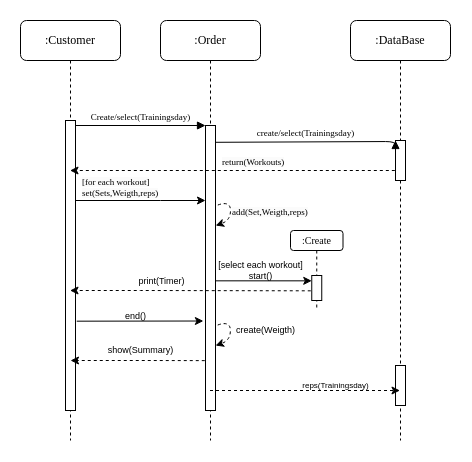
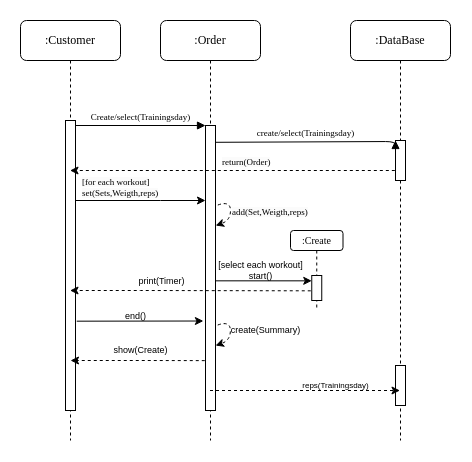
  <mxCell id="0" />
  <mxCell id="1" parent="0" />
  <mxCell id="2" value=":Order" style="shape=umlLifeline;perimeter=lifelinePerimeter;whiteSpace=wrap;html=1;container=1;collapsible=0;recursiveResize=0;outlineConnect=0;rounded=1;shadow=0;comic=0;labelBackgroundColor=none;strokeWidth=1;fontFamily=Verdana;fontSize=12;align=center;" parent="1" vertex="1"><mxGeometry x="160" y="20" width="100" height="420" as="geometry" /></mxCell>
  <mxCell id="3" value="" style="html=1;points=[];perimeter=orthogonalPerimeter;rounded=0;shadow=0;comic=0;labelBackgroundColor=none;strokeWidth=1;fontFamily=Verdana;fontSize=12;align=center;" parent="2" vertex="1"><mxGeometry x="45" y="105" width="10" height="285" as="geometry" /></mxCell>
  <mxCell id="4" value="" style="curved=1;endArrow=classic;html=1;rounded=0;fontSize=9;exitX=1.233;exitY=0.279;exitDx=0;exitDy=0;exitPerimeter=0;entryX=1.011;entryY=0.351;entryDx=0;entryDy=0;entryPerimeter=0;dashed=1;" parent="2" source="3" target="3" edge="1"><mxGeometry width="50" height="50" relative="1" as="geometry"><mxPoint x="70" y="250" as="sourcePoint" /><mxPoint x="120" y="200" as="targetPoint" /><Array as="points"><mxPoint x="70" y="180" /><mxPoint x="70" y="200" /></Array></mxGeometry></mxCell>
  <mxCell id="5" value="" style="curved=1;endArrow=classic;html=1;rounded=0;fontSize=9;exitX=1.233;exitY=0.279;exitDx=0;exitDy=0;exitPerimeter=0;entryX=1.011;entryY=0.351;entryDx=0;entryDy=0;entryPerimeter=0;dashed=1;" parent="2" edge="1"><mxGeometry width="50" height="50" relative="1" as="geometry"><mxPoint x="57.22" y="304.515" as="sourcePoint" /><mxPoint x="55" y="325.035" as="targetPoint" /><Array as="points"><mxPoint x="69.89" y="300" /><mxPoint x="69.89" y="320" /></Array></mxGeometry></mxCell>
  <mxCell id="6" value="&lt;span style=&quot;color: rgb(0, 0, 0); font-family: Verdana; font-size: 9px; font-style: normal; font-variant-ligatures: normal; font-variant-caps: normal; font-weight: 400; letter-spacing: normal; orphans: 2; text-align: center; text-indent: 0px; text-transform: none; widows: 2; word-spacing: 0px; -webkit-text-stroke-width: 0px; background-color: rgb(251, 251, 251); text-decoration-thickness: initial; text-decoration-style: initial; text-decoration-color: initial; float: none; display: inline !important;&quot;&gt;[for each workout]&lt;br&gt;set(Sets,Weigth,reps)&lt;/span&gt;" style="text;whiteSpace=wrap;html=1;fontSize=9;" parent="2" vertex="1"><mxGeometry x="-80" y="150" width="110" height="20" as="geometry" /></mxCell>
  <mxCell id="7" value=":DataBase" style="shape=umlLifeline;perimeter=lifelinePerimeter;whiteSpace=wrap;html=1;container=1;collapsible=0;recursiveResize=0;outlineConnect=0;rounded=1;shadow=0;comic=0;labelBackgroundColor=none;strokeWidth=1;fontFamily=Verdana;fontSize=12;align=center;" parent="1" vertex="1"><mxGeometry x="350" y="20" width="100" height="420" as="geometry" /></mxCell>
  <mxCell id="8" value="" style="html=1;points=[];perimeter=orthogonalPerimeter;rounded=0;shadow=0;comic=0;labelBackgroundColor=none;strokeWidth=1;fontFamily=Verdana;fontSize=12;align=center;" parent="7" vertex="1"><mxGeometry x="45" y="120" width="10" height="40" as="geometry" /></mxCell>
  <mxCell id="9" value="" style="html=1;points=[];perimeter=orthogonalPerimeter;rounded=0;shadow=0;comic=0;labelBackgroundColor=none;strokeWidth=1;fontFamily=Verdana;fontSize=12;align=center;" parent="7" vertex="1"><mxGeometry x="45" y="345" width="10" height="40" as="geometry" /></mxCell>
  <mxCell id="10" value="reps(Trainingsday)" style="text;html=1;align=center;verticalAlign=middle;resizable=0;points=[];autosize=1;strokeColor=none;fillColor=none;fontSize=8;" parent="7" vertex="1"><mxGeometry x="-60" y="355" width="90" height="20" as="geometry" /></mxCell>
  <mxCell id="11" value="&lt;font style=&quot;font-size: 10px;&quot;&gt;:Create&lt;/font&gt;" style="shape=umlLifeline;perimeter=lifelinePerimeter;whiteSpace=wrap;html=1;container=1;collapsible=0;recursiveResize=0;outlineConnect=0;rounded=1;shadow=0;comic=0;labelBackgroundColor=none;strokeWidth=1;fontFamily=Verdana;fontSize=12;align=center;size=20;" parent="1" vertex="1"><mxGeometry x="290" y="230" width="52.5" height="80" as="geometry" /></mxCell>
  <mxCell id="12" value="" style="html=1;points=[];perimeter=orthogonalPerimeter;rounded=0;shadow=0;comic=0;labelBackgroundColor=none;strokeWidth=1;fontFamily=Verdana;fontSize=12;align=center;" parent="11" vertex="1"><mxGeometry x="21.25" y="45" width="10" height="25" as="geometry" /></mxCell>
  <mxCell id="13" value=":Customer" style="shape=umlLifeline;perimeter=lifelinePerimeter;whiteSpace=wrap;html=1;container=1;collapsible=0;recursiveResize=0;outlineConnect=0;rounded=1;shadow=0;comic=0;labelBackgroundColor=none;strokeWidth=1;fontFamily=Verdana;fontSize=12;align=center;" parent="1" vertex="1"><mxGeometry x="20" y="20" width="100" height="420" as="geometry" /></mxCell>
  <mxCell id="14" value="" style="html=1;points=[];perimeter=orthogonalPerimeter;rounded=0;shadow=0;comic=0;labelBackgroundColor=none;strokeWidth=1;fontFamily=Verdana;fontSize=12;align=center;" parent="13" vertex="1"><mxGeometry x="45" y="100" width="10" height="290" as="geometry" /></mxCell>
  <mxCell id="15" value="&lt;font style=&quot;font-size: 9px;&quot;&gt;Create/select(Trainingsday)&lt;/font&gt;" style="html=1;verticalAlign=bottom;endArrow=block;entryX=0;entryY=0;labelBackgroundColor=none;fontFamily=Verdana;fontSize=12;edgeStyle=elbowEdgeStyle;elbow=vertical;" parent="1" source="14" target="3" edge="1"><mxGeometry relative="1" as="geometry"><mxPoint x="140" y="130" as="sourcePoint" /></mxGeometry></mxCell>
  <mxCell id="16" value="&lt;font style=&quot;font-size: 9px;&quot;&gt;create/select(Trainingsday)&lt;/font&gt;" style="html=1;verticalAlign=bottom;endArrow=block;entryX=0;entryY=0;labelBackgroundColor=none;fontFamily=Verdana;fontSize=12;edgeStyle=elbowEdgeStyle;elbow=vertical;startArrow=none;exitX=1;exitY=0.059;exitDx=0;exitDy=0;exitPerimeter=0;" parent="1" source="3" target="8" edge="1"><mxGeometry relative="1" as="geometry"><mxPoint x="220" y="140" as="sourcePoint" /></mxGeometry></mxCell>
  <mxCell id="17" value="" style="endArrow=classic;html=1;rounded=0;fontSize=9;dashed=1;exitX=-0.067;exitY=0.75;exitDx=0;exitDy=0;exitPerimeter=0;" parent="1" source="8" target="13" edge="1"><mxGeometry width="50" height="50" relative="1" as="geometry"><mxPoint x="360" y="170" as="sourcePoint" /><mxPoint x="370" y="180" as="targetPoint" /><Array as="points"><mxPoint x="340" y="170" /><mxPoint x="260" y="170" /></Array></mxGeometry></mxCell>
- <mxCell id="18" value="&lt;span style=&quot;color: rgb(0, 0, 0); font-family: Verdana; font-size: 9px; font-style: normal; font-variant-ligatures: normal; font-variant-caps: normal; font-weight: 400; letter-spacing: normal; orphans: 2; text-align: center; text-indent: 0px; text-transform: none; widows: 2; word-spacing: 0px; -webkit-text-stroke-width: 0px; background-color: rgb(251, 251, 251); text-decoration-thickness: initial; text-decoration-style: initial; text-decoration-color: initial; float: none; display: inline !important;&quot;&gt;return(Workouts)&lt;/span&gt;" style="text;whiteSpace=wrap;html=1;fontSize=9;" parent="1" vertex="1"><mxGeometry x="220" y="150" width="90" height="20" as="geometry" /></mxCell>
+ <mxCell id="18" value="&lt;span style=&quot;color: rgb(0, 0, 0); font-family: Verdana; font-size: 9px; font-style: normal; font-variant-ligatures: normal; font-variant-caps: normal; font-weight: 400; letter-spacing: normal; orphans: 2; text-align: center; text-indent: 0px; text-transform: none; widows: 2; word-spacing: 0px; -webkit-text-stroke-width: 0px; background-color: rgb(251, 251, 251); text-decoration-thickness: initial; text-decoration-style: initial; text-decoration-color: initial; float: none; display: inline !important;&quot;&gt;return(Order)&lt;/span&gt;" style="text;whiteSpace=wrap;html=1;fontSize=9;" parent="1" vertex="1"><mxGeometry x="220" y="150" width="90" height="20" as="geometry" /></mxCell>
  <mxCell id="19" value="" style="endArrow=classic;html=1;rounded=0;fontSize=9;" parent="1" source="14" target="3" edge="1"><mxGeometry width="50" height="50" relative="1" as="geometry"><mxPoint x="-20" y="240" as="sourcePoint" /><mxPoint x="30" y="190" as="targetPoint" /><Array as="points"><mxPoint x="160" y="200" /><mxPoint x="200" y="200" /></Array></mxGeometry></mxCell>
  <mxCell id="20" value="&lt;span style=&quot;color: rgb(0, 0, 0); font-family: Verdana; font-size: 9px; font-style: normal; font-variant-ligatures: normal; font-variant-caps: normal; font-weight: 400; letter-spacing: normal; orphans: 2; text-align: center; text-indent: 0px; text-transform: none; widows: 2; word-spacing: 0px; -webkit-text-stroke-width: 0px; background-color: rgb(251, 251, 251); text-decoration-thickness: initial; text-decoration-style: initial; text-decoration-color: initial; float: none; display: inline !important;&quot;&gt;add(Set,Weigth,reps)&lt;/span&gt;" style="text;whiteSpace=wrap;html=1;fontSize=9;" parent="1" vertex="1"><mxGeometry x="230" y="200" width="100" height="20" as="geometry" /></mxCell>
  <mxCell id="21" value="" style="endArrow=classic;html=1;rounded=0;fontSize=9;exitX=-0.1;exitY=0.613;exitDx=0;exitDy=0;exitPerimeter=0;dashed=1;" parent="1" source="12" target="13" edge="1"><mxGeometry width="50" height="50" relative="1" as="geometry"><mxPoint x="120" y="290" as="sourcePoint" /><mxPoint x="170" y="240" as="targetPoint" /><Array as="points"><mxPoint x="140" y="290" /></Array></mxGeometry></mxCell>
  <mxCell id="22" value="print(Timer)" style="edgeLabel;html=1;align=center;verticalAlign=middle;resizable=0;points=[];fontSize=9;" parent="21" vertex="1" connectable="0"><mxGeometry x="-0.321" y="-2" relative="1" as="geometry"><mxPoint x="-68" y="-8" as="offset" /></mxGeometry></mxCell>
  <mxCell id="23" value="" style="endArrow=classic;html=1;rounded=0;fontSize=9;exitX=1.011;exitY=0.545;exitDx=0;exitDy=0;exitPerimeter=0;" parent="1" source="3" target="12" edge="1"><mxGeometry width="50" height="50" relative="1" as="geometry"><mxPoint x="230" y="270" as="sourcePoint" /><mxPoint x="280" y="220" as="targetPoint" /></mxGeometry></mxCell>
  <mxCell id="24" value="" style="endArrow=classic;html=1;rounded=0;fontSize=10;exitX=1.122;exitY=0.692;exitDx=0;exitDy=0;exitPerimeter=0;entryX=-0.211;entryY=0.686;entryDx=0;entryDy=0;entryPerimeter=0;" parent="1" source="14" target="3" edge="1"><mxGeometry width="50" height="50" relative="1" as="geometry"><mxPoint x="270" y="320" as="sourcePoint" /><mxPoint x="320" y="270" as="targetPoint" /></mxGeometry></mxCell>
  <mxCell id="25" value="&lt;font style=&quot;font-size: 9px;&quot;&gt;end()&lt;/font&gt;" style="text;html=1;align=center;verticalAlign=middle;resizable=0;points=[];autosize=1;strokeColor=none;fillColor=none;fontSize=10;" parent="1" vertex="1"><mxGeometry x="115" y="300" width="40" height="30" as="geometry" /></mxCell>
  <mxCell id="26" value="" style="endArrow=classic;html=1;rounded=0;fontSize=9;exitX=-0.072;exitY=0.825;exitDx=0;exitDy=0;exitPerimeter=0;dashed=1;" parent="1" source="3" edge="1"><mxGeometry width="50" height="50" relative="1" as="geometry"><mxPoint x="200" y="339" as="sourcePoint" /><mxPoint x="70" y="360" as="targetPoint" /><Array as="points"><mxPoint x="140" y="360" /></Array></mxGeometry></mxCell>
- <mxCell id="27" value="show(Summary)" style="text;html=1;align=center;verticalAlign=middle;resizable=0;points=[];autosize=1;strokeColor=none;fillColor=none;fontSize=9;" parent="1" vertex="1"><mxGeometry x="95" y="340" width="90" height="20" as="geometry" /></mxCell>
+ <mxCell id="27" value="show(Create)" style="text;html=1;align=center;verticalAlign=middle;resizable=0;points=[];autosize=1;strokeColor=none;fillColor=none;fontSize=9;" parent="1" vertex="1"><mxGeometry x="95" y="340" width="90" height="20" as="geometry" /></mxCell>
  <mxCell id="28" value="" style="endArrow=classic;html=1;rounded=0;dashed=1;fontSize=8;" parent="1" source="2" target="7" edge="1"><mxGeometry width="50" height="50" relative="1" as="geometry"><mxPoint x="250" y="390" as="sourcePoint" /><mxPoint x="300" y="340" as="targetPoint" /><Array as="points"><mxPoint x="340" y="390" /></Array></mxGeometry></mxCell>
  <mxCell id="29" value="[select each workout]&lt;br&gt;start()" style="text;html=1;align=center;verticalAlign=middle;resizable=0;points=[];autosize=1;strokeColor=none;fillColor=none;fontSize=9;" parent="1" vertex="1"><mxGeometry x="210" y="250" width="100" height="40" as="geometry" /></mxCell>
- <mxCell id="30" value="create(Weigth)" style="text;html=1;align=center;verticalAlign=middle;resizable=0;points=[];autosize=1;strokeColor=none;fillColor=none;fontSize=9;" parent="1" vertex="1"><mxGeometry x="220" y="320" width="90" height="20" as="geometry" /></mxCell>
+ <mxCell id="30" value="create(Summary)" style="text;html=1;align=center;verticalAlign=middle;resizable=0;points=[];autosize=1;strokeColor=none;fillColor=none;fontSize=9;" parent="1" vertex="1"><mxGeometry x="220" y="320" width="90" height="20" as="geometry" /></mxCell>
